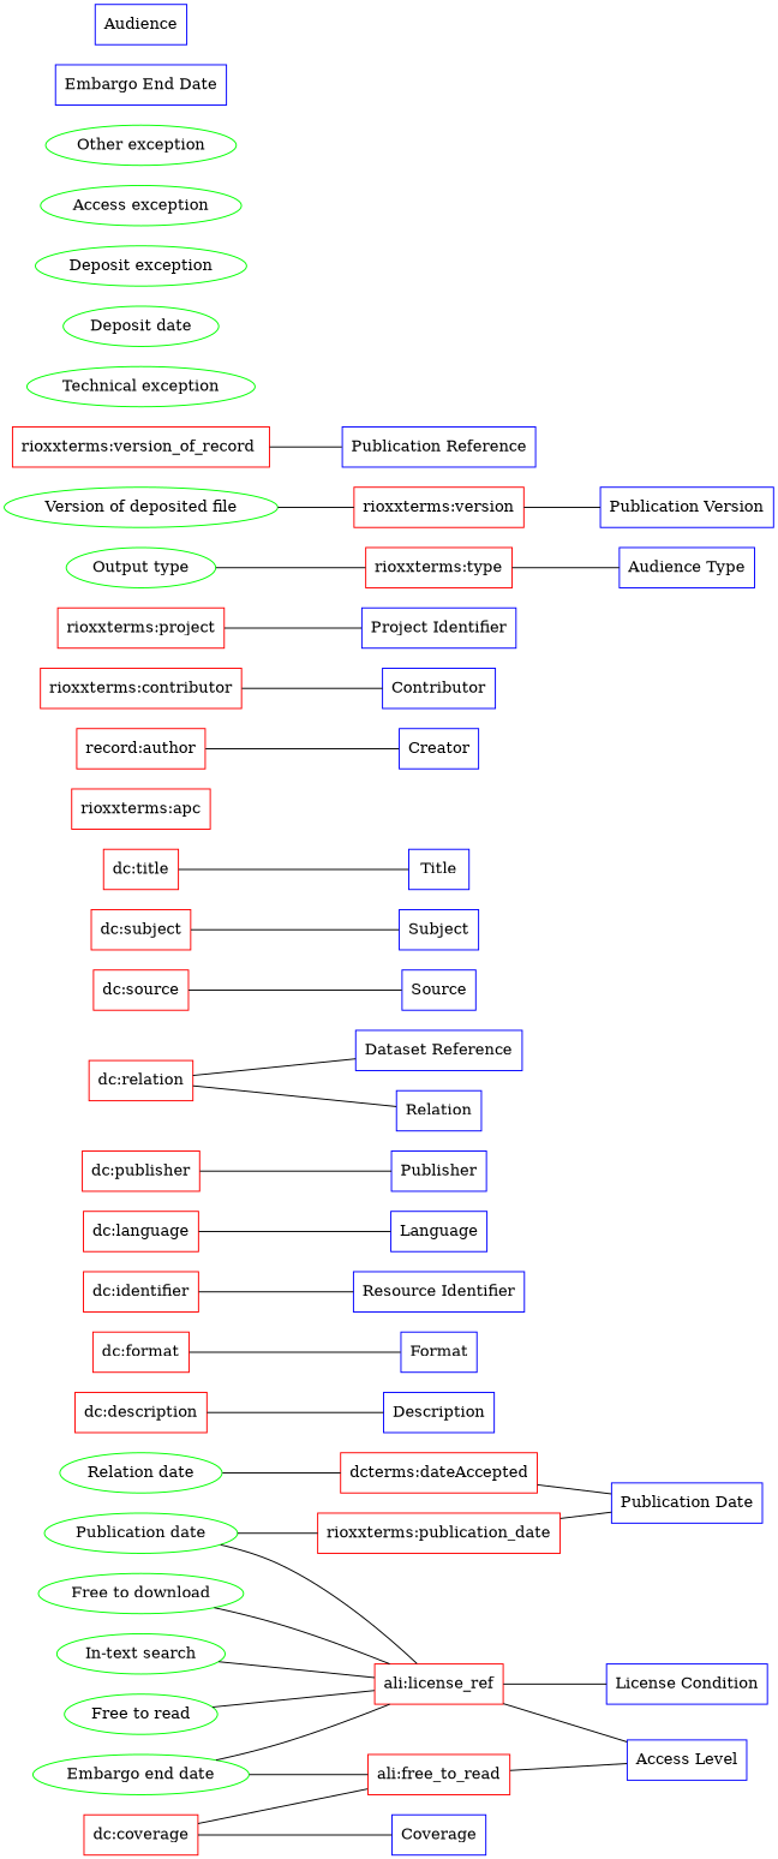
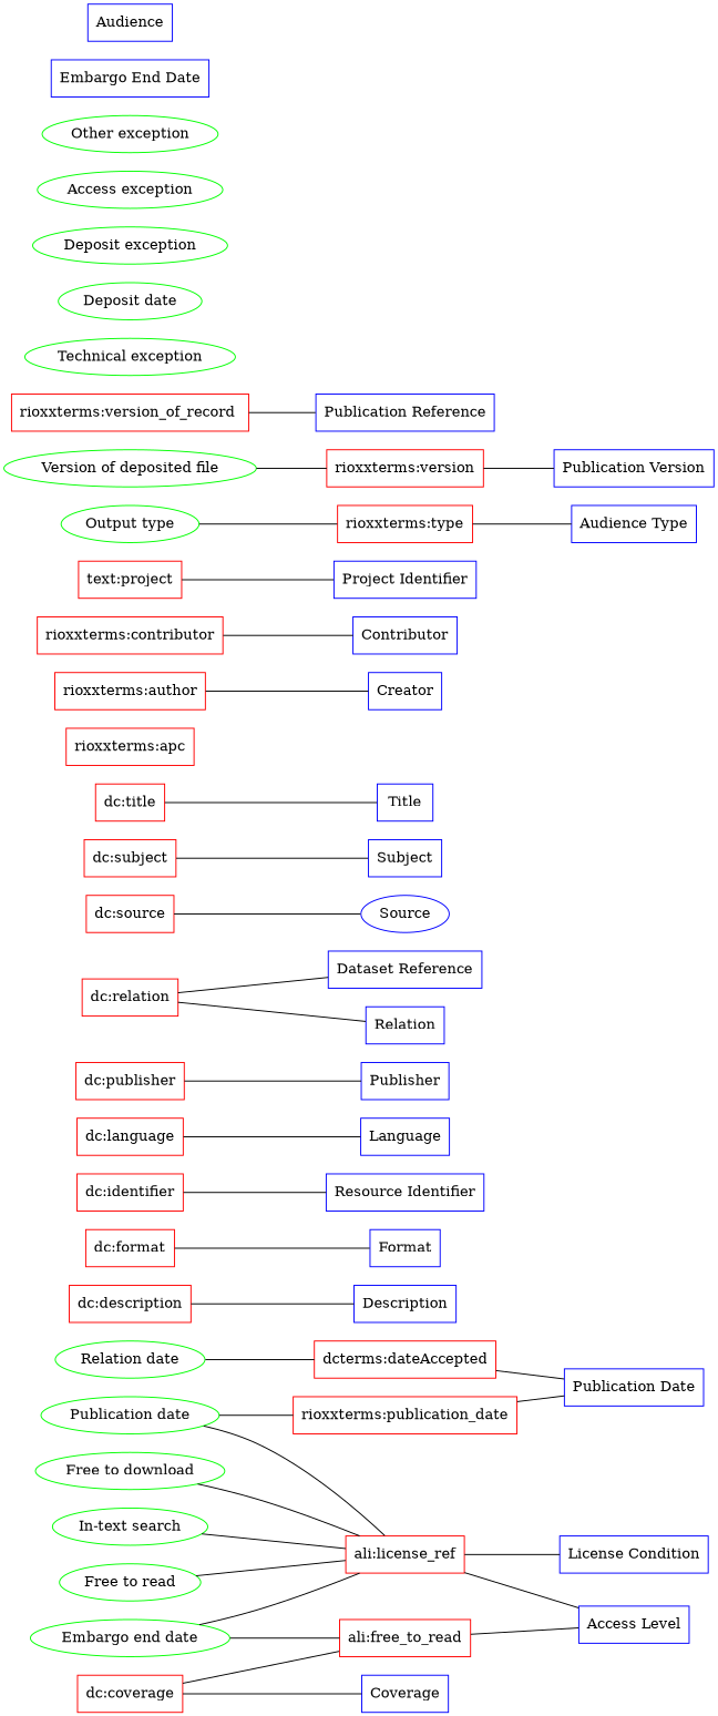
  graph {
    rankdir=LR
    node [color=blue shape=box]
    n1 [color=red label="ali:free_to_read"]
    n2 [label="Access Level"]
    n3 [color=red label="ali:license_ref"]
    n4 [label="License Condition"]
    n5 [color=red label="dc:coverage"]
    n6 [label=Coverage]
    n7 [color=red label="dc:description"]
    n8 [label=Description]
    n9 [color=red label="dc:format"]
    n10 [label=Format]
    n11 [color=red label="dc:identifier"]
    n12 [label="Resource Identifier"]
    n13 [color=red label="dc:language"]
    n14 [label=Language]
    n15 [color=red label="dc:publisher"]
    n16 [label=Publisher]
    n17 [color=red label="dc:relation"]
    n18 [label="Dataset Reference"]
    n19 [label=Relation]
    n20 [color=red label="dc:source"]
-   n21 [label=Source]
+   n21 [label=Source shape=ellipse]
    n22 [color=red label="dc:subject"]
    n23 [label=Subject]
    n24 [color=red label="dc:title"]
    n25 [label=Title]
    n26 [color=red label="dcterms:dateAccepted"]
    n27 [label="Publication Date"]
    n28 [color=red label="rioxxterms:apc"]
-   n29 [color=red label="record:author"]
+   n29 [color=red label="rioxxterms:author"]
    n30 [label=Creator]
    n31 [color=red label="rioxxterms:contributor"]
    n32 [label=Contributor]
-   n33 [color=red label="rioxxterms:project"]
+   n33 [color=red label="text:project"]
    n34 [label="Project Identifier"]
    n35 [color=red label="rioxxterms:publication_date"]
    n36 [color=red label="rioxxterms:type"]
    n37 [label="Audience Type"]
    n38 [color=red label="rioxxterms:version"]
    n39 [label="Publication Version"]
    n40 [color=red label="rioxxterms:version_of_record "]
    n41 [label="Publication Reference"]
    n42 [color=green label="Output type" shape=""]
    n43 [color=green label="Relation date" shape=""]
    n44 [color=green label="Technical exception" shape=""]
    n45 [color=green label="Version of deposited file" shape=""]
    n46 [color=green label="Deposit date" shape=""]
    n47 [color=green label="Deposit exception" shape=""]
    n48 [color=green label="Publication date" shape=""]
    n49 [color=green label="Embargo end date" shape=""]
    n50 [color=green label="Free to read" shape=""]
    n51 [color=green label="Free to download" shape=""]
    n52 [color=green label="In-text search" shape=""]
    n53 [color=green label="Access exception" shape=""]
    n54 [color=green label="Other exception" shape=""]
    n55 [label="Embargo End Date"]
    n56 [label=Audience]
    n1 -- n2
    n3 -- n2
    n3 -- n4
    n5 -- n1
    n5 -- n6
    n7 -- n8
    n9 -- n10
    n11 -- n12
    n13 -- n14
    n15 -- n16
    n17 -- n18
    n17 -- n19
    n20 -- n21
    n22 -- n23
    n24 -- n25
    n26 -- n27
    n29 -- n30
    n31 -- n32
    n33 -- n34
    n35 -- n27
    n36 -- n37
    n38 -- n39
    n40 -- n41
    n42 -- n36
    n43 -- n26
    n45 -- n38
    n48 -- n3
    n48 -- n35
    n49 -- n1
    n49 -- n3
    n50 -- n3
    n51 -- n3
    n52 -- n3
  }
